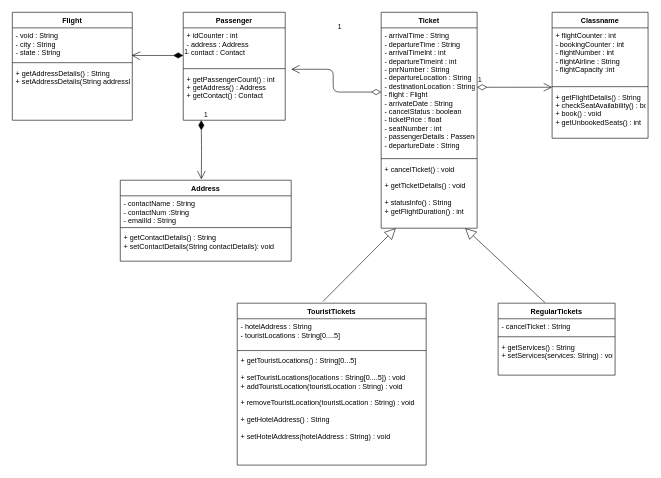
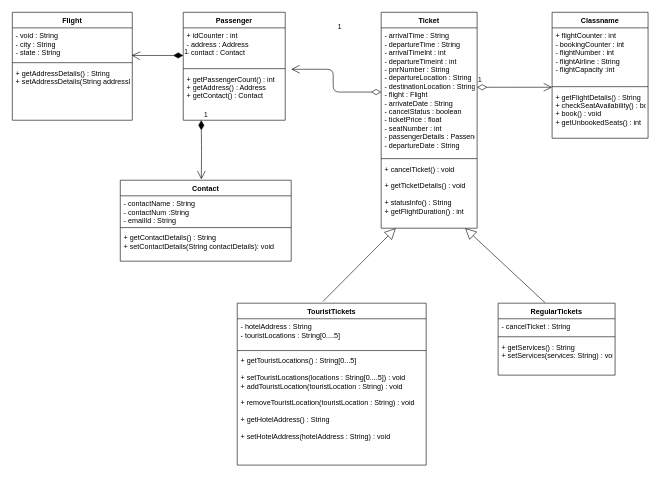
  <mxCell id="0" />
  <mxCell id="1" parent="0" />
  <mxCell id="2" value="Flight" style="swimlane;fontStyle=1;align=center;verticalAlign=top;childLayout=stackLayout;horizontal=1;startSize=26;horizontalStack=0;resizeParent=1;resizeParentMax=0;resizeLast=0;collapsible=1;marginBottom=0;" vertex="1" parent="1"><mxGeometry x="20" y="20" width="200" height="180" as="geometry" /></mxCell>
  <mxCell id="3" value="- void : String&#10;- city : String&#10;- state : String&#10;" style="text;strokeColor=none;fillColor=none;align=left;verticalAlign=top;spacingLeft=4;spacingRight=4;overflow=hidden;rotatable=0;points=[[0,0.5],[1,0.5]];portConstraint=eastwest;" vertex="1" parent="2"><mxGeometry y="26" width="200" height="54" as="geometry" /></mxCell>
  <mxCell id="4" value="" style="line;strokeWidth=1;fillColor=none;align=left;verticalAlign=middle;spacingTop=-1;spacingLeft=3;spacingRight=3;rotatable=0;labelPosition=right;points=[];portConstraint=eastwest;" vertex="1" parent="2"><mxGeometry y="80" width="200" height="8" as="geometry" /></mxCell>
  <mxCell id="5" value="+ getAddressDetails() : String&#10;+ setAddressDetails(String addressDetails) : void&#10;" style="text;strokeColor=none;fillColor=none;align=left;verticalAlign=top;spacingLeft=4;spacingRight=4;overflow=hidden;rotatable=0;points=[[0,0.5],[1,0.5]];portConstraint=eastwest;" vertex="1" parent="2"><mxGeometry y="88" width="200" height="92" as="geometry" /></mxCell>
  <mxCell id="6" value="Passenger" style="swimlane;fontStyle=1;align=center;verticalAlign=top;childLayout=stackLayout;horizontal=1;startSize=26;horizontalStack=0;resizeParent=1;resizeParentMax=0;resizeLast=0;collapsible=1;marginBottom=0;" vertex="1" parent="1"><mxGeometry x="305" y="20" width="170" height="180" as="geometry" /></mxCell>
  <mxCell id="7" value="+ idCounter : int&#10;- address : Address&#10;- contact : Contact &#10;" style="text;strokeColor=none;fillColor=none;align=left;verticalAlign=top;spacingLeft=4;spacingRight=4;overflow=hidden;rotatable=0;points=[[0,0.5],[1,0.5]];portConstraint=eastwest;" vertex="1" parent="6"><mxGeometry y="26" width="170" height="64" as="geometry" /></mxCell>
  <mxCell id="8" value="" style="line;strokeWidth=1;fillColor=none;align=left;verticalAlign=middle;spacingTop=-1;spacingLeft=3;spacingRight=3;rotatable=0;labelPosition=right;points=[];portConstraint=eastwest;" vertex="1" parent="6"><mxGeometry y="90" width="170" height="8" as="geometry" /></mxCell>
  <mxCell id="9" value="+ getPassengerCount() : int&#10;+ getAddress() : Address &#10;+ getContact() : Contact&#10;" style="text;strokeColor=none;fillColor=none;align=left;verticalAlign=top;spacingLeft=4;spacingRight=4;overflow=hidden;rotatable=0;points=[[0,0.5],[1,0.5]];portConstraint=eastwest;" vertex="1" parent="6"><mxGeometry y="98" width="170" height="82" as="geometry" /></mxCell>
  <mxCell id="10" value="Ticket" style="swimlane;fontStyle=1;align=center;verticalAlign=top;childLayout=stackLayout;horizontal=1;startSize=26;horizontalStack=0;resizeParent=1;resizeParentMax=0;resizeLast=0;collapsible=1;marginBottom=0;" vertex="1" parent="1"><mxGeometry x="635" y="20" width="160" height="360" as="geometry" /></mxCell>
  <mxCell id="11" value="- arrivalTime : String&#10;- departureTime : String&#10;- arrivalTimeInt : int&#10;- departureTimeint : int&#10;- pnrNumber : String&#10;- departureLocation : String&#10;- destinationLocation : String&#10;- flight : Flight&#10;- arrivateDate : String&#10;- cancelStatus : boolean&#10;- ticketPrice : float&#10;- seatNumber : int&#10;- passengerDetails : Passenger&#10;- departureDate : String &#10;&#10;&#10;" style="text;strokeColor=none;fillColor=none;align=left;verticalAlign=top;spacingLeft=4;spacingRight=4;overflow=hidden;rotatable=0;points=[[0,0.5],[1,0.5]];portConstraint=eastwest;" vertex="1" parent="10"><mxGeometry y="26" width="160" height="214" as="geometry" /></mxCell>
  <mxCell id="12" value="" style="line;strokeWidth=1;fillColor=none;align=left;verticalAlign=middle;spacingTop=-1;spacingLeft=3;spacingRight=3;rotatable=0;labelPosition=right;points=[];portConstraint=eastwest;" vertex="1" parent="10"><mxGeometry y="240" width="160" height="8" as="geometry" /></mxCell>
  <mxCell id="13" value="+ cancelTicket() : void &#10;&#10;+ getTicketDetails() : void &#10;&#10;+ statusInfo() : String&#10;+ getFlightDuration() : int&#10;" style="text;strokeColor=none;fillColor=none;align=left;verticalAlign=top;spacingLeft=4;spacingRight=4;overflow=hidden;rotatable=0;points=[[0,0.5],[1,0.5]];portConstraint=eastwest;" vertex="1" parent="10"><mxGeometry y="248" width="160" height="112" as="geometry" /></mxCell>
  <mxCell id="14" value="Classname" style="swimlane;fontStyle=1;align=center;verticalAlign=top;childLayout=stackLayout;horizontal=1;startSize=26;horizontalStack=0;resizeParent=1;resizeParentMax=0;resizeLast=0;collapsible=1;marginBottom=0;" vertex="1" parent="1"><mxGeometry x="920" y="20" width="160" height="210" as="geometry" /></mxCell>
  <mxCell id="15" value="+ flightCounter : int&#10;- bookingCounter : int&#10;- flightNumber : int&#10;- flightAirline : String&#10;- flightCapacity :int&#10;" style="text;strokeColor=none;fillColor=none;align=left;verticalAlign=top;spacingLeft=4;spacingRight=4;overflow=hidden;rotatable=0;points=[[0,0.5],[1,0.5]];portConstraint=eastwest;" vertex="1" parent="14"><mxGeometry y="26" width="160" height="94" as="geometry" /></mxCell>
  <mxCell id="16" value="" style="line;strokeWidth=1;fillColor=none;align=left;verticalAlign=middle;spacingTop=-1;spacingLeft=3;spacingRight=3;rotatable=0;labelPosition=right;points=[];portConstraint=eastwest;" vertex="1" parent="14"><mxGeometry y="120" width="160" height="8" as="geometry" /></mxCell>
  <mxCell id="17" value="+ getFlightDetails() : String&#10;+ checkSeatAvailability() : boolean&#10;+ book() : void&#10;+ getUnbookedSeats() : int&#10;" style="text;strokeColor=none;fillColor=none;align=left;verticalAlign=top;spacingLeft=4;spacingRight=4;overflow=hidden;rotatable=0;points=[[0,0.5],[1,0.5]];portConstraint=eastwest;" vertex="1" parent="14"><mxGeometry y="128" width="160" height="82" as="geometry" /></mxCell>
  <mxCell id="18" value="TouristTickets" style="swimlane;fontStyle=1;align=center;verticalAlign=top;childLayout=stackLayout;horizontal=1;startSize=26;horizontalStack=0;resizeParent=1;resizeParentMax=0;resizeLast=0;collapsible=1;marginBottom=0;" vertex="1" parent="1"><mxGeometry x="395" y="505" width="315" height="270" as="geometry" /></mxCell>
  <mxCell id="19" value="- hotelAddress : String&#10;- touristLocations : String[0....5]&#10;" style="text;strokeColor=none;fillColor=none;align=left;verticalAlign=top;spacingLeft=4;spacingRight=4;overflow=hidden;rotatable=0;points=[[0,0.5],[1,0.5]];portConstraint=eastwest;" vertex="1" parent="18"><mxGeometry y="26" width="315" height="49" as="geometry" /></mxCell>
  <mxCell id="20" value="" style="line;strokeWidth=1;fillColor=none;align=left;verticalAlign=middle;spacingTop=-1;spacingLeft=3;spacingRight=3;rotatable=0;labelPosition=right;points=[];portConstraint=eastwest;" vertex="1" parent="18"><mxGeometry y="75" width="315" height="8" as="geometry" /></mxCell>
  <mxCell id="21" value="+ getTouristLocations() : String[0...5]&#10;&#10;+ setTouristLocations(locations : String[0....5]) : void&#10;+ addTouristLocation(touristLocation : String) : void&#10;&#10;+ removeTouristLocation(touristLocation : String) : void&#10;&#10;+ getHotelAddress() : String&#10;&#10;+ setHotelAddress(hotelAddress : String) : void&#10;" style="text;strokeColor=none;fillColor=none;align=left;verticalAlign=top;spacingLeft=4;spacingRight=4;overflow=hidden;rotatable=0;points=[[0,0.5],[1,0.5]];portConstraint=eastwest;" vertex="1" parent="18"><mxGeometry y="83" width="315" height="187" as="geometry" /></mxCell>
  <mxCell id="22" value="RegularTickets" style="swimlane;fontStyle=1;align=center;verticalAlign=top;childLayout=stackLayout;horizontal=1;startSize=26;horizontalStack=0;resizeParent=1;resizeParentMax=0;resizeLast=0;collapsible=1;marginBottom=0;" vertex="1" parent="1"><mxGeometry x="830" y="505" width="195" height="120" as="geometry" /></mxCell>
  <mxCell id="23" value="- cancelTicket : String" style="text;strokeColor=none;fillColor=none;align=left;verticalAlign=top;spacingLeft=4;spacingRight=4;overflow=hidden;rotatable=0;points=[[0,0.5],[1,0.5]];portConstraint=eastwest;" vertex="1" parent="22"><mxGeometry y="26" width="195" height="26" as="geometry" /></mxCell>
  <mxCell id="24" value="" style="line;strokeWidth=1;fillColor=none;align=left;verticalAlign=middle;spacingTop=-1;spacingLeft=3;spacingRight=3;rotatable=0;labelPosition=right;points=[];portConstraint=eastwest;" vertex="1" parent="22"><mxGeometry y="52" width="195" height="8" as="geometry" /></mxCell>
  <mxCell id="25" value="+ getServices() : String&#10;+ setServices(services: String) : void&#10;" style="text;strokeColor=none;fillColor=none;align=left;verticalAlign=top;spacingLeft=4;spacingRight=4;overflow=hidden;rotatable=0;points=[[0,0.5],[1,0.5]];portConstraint=eastwest;" vertex="1" parent="22"><mxGeometry y="60" width="195" height="60" as="geometry" /></mxCell>
  <mxCell id="26" value="" style="endArrow=block;endSize=16;endFill=0;html=1;exitX=0.454;exitY=-0.011;exitDx=0;exitDy=0;exitPerimeter=0;" edge="1" parent="1" source="18" target="13"><mxGeometry x="0.019" y="-7" width="160" relative="1" as="geometry"><mxPoint x="575" y="445" as="sourcePoint" /><mxPoint x="735" y="445" as="targetPoint" /><mxPoint as="offset" /></mxGeometry></mxCell>
  <mxCell id="27" value="" style="endArrow=block;endSize=16;endFill=0;html=1;exitX=0.4;exitY=-0.008;exitDx=0;exitDy=0;exitPerimeter=0;" edge="1" parent="1" source="22" target="13"><mxGeometry x="0.231" y="104" width="160" relative="1" as="geometry"><mxPoint x="590" y="460" as="sourcePoint" /><mxPoint x="750" y="460" as="targetPoint" /><mxPoint as="offset" /></mxGeometry></mxCell>
  <mxCell id="28" value="1" style="endArrow=open;html=1;endSize=12;startArrow=diamondThin;startSize=14;startFill=1;edgeStyle=orthogonalEdgeStyle;align=left;verticalAlign=bottom;entryX=0.474;entryY=-0.011;entryDx=0;entryDy=0;entryPerimeter=0;" edge="1" parent="1" target="29"><mxGeometry x="-1" y="3" relative="1" as="geometry"><mxPoint x="335" y="200" as="sourcePoint" /><mxPoint x="335" y="295" as="targetPoint" /><Array as="points" /></mxGeometry></mxCell>
- <mxCell id="29" value="Address" style="swimlane;fontStyle=1;align=center;verticalAlign=top;childLayout=stackLayout;horizontal=1;startSize=26;horizontalStack=0;resizeParent=1;resizeParentMax=0;resizeLast=0;collapsible=1;marginBottom=0;" vertex="1" parent="1"><mxGeometry x="200" y="300" width="285" height="135" as="geometry" /></mxCell>
+ <mxCell id="29" value="Contact" style="swimlane;fontStyle=1;align=center;verticalAlign=top;childLayout=stackLayout;horizontal=1;startSize=26;horizontalStack=0;resizeParent=1;resizeParentMax=0;resizeLast=0;collapsible=1;marginBottom=0;" vertex="1" parent="1"><mxGeometry x="200" y="300" width="285" height="135" as="geometry" /></mxCell>
  <mxCell id="30" value="- contactName : String&#10;- contactNum :String&#10;- emailId : String&#10;" style="text;strokeColor=none;fillColor=none;align=left;verticalAlign=top;spacingLeft=4;spacingRight=4;overflow=hidden;rotatable=0;points=[[0,0.5],[1,0.5]];portConstraint=eastwest;" vertex="1" parent="29"><mxGeometry y="26" width="285" height="49" as="geometry" /></mxCell>
  <mxCell id="31" value="" style="line;strokeWidth=1;fillColor=none;align=left;verticalAlign=middle;spacingTop=-1;spacingLeft=3;spacingRight=3;rotatable=0;labelPosition=right;points=[];portConstraint=eastwest;" vertex="1" parent="29"><mxGeometry y="75" width="285" height="8" as="geometry" /></mxCell>
  <mxCell id="32" value="+ getContactDetails() : String&#10;+ setContactDetails(String contactDetails): void&#10;" style="text;strokeColor=none;fillColor=none;align=left;verticalAlign=top;spacingLeft=4;spacingRight=4;overflow=hidden;rotatable=0;points=[[0,0.5],[1,0.5]];portConstraint=eastwest;" vertex="1" parent="29"><mxGeometry y="83" width="285" height="52" as="geometry" /></mxCell>
  <mxCell id="33" value="1" style="endArrow=open;html=1;endSize=12;startArrow=diamondThin;startSize=14;startFill=0;edgeStyle=orthogonalEdgeStyle;align=left;verticalAlign=bottom;" edge="1" parent="1"><mxGeometry x="-1" y="3" relative="1" as="geometry"><mxPoint x="795" y="145" as="sourcePoint" /><mxPoint x="920" y="145" as="targetPoint" /><Array as="points"><mxPoint x="840" y="145" /><mxPoint x="840" y="145" /></Array></mxGeometry></mxCell>
  <mxCell id="34" value="1" style="endArrow=open;html=1;endSize=12;startArrow=diamondThin;startSize=14;startFill=1;edgeStyle=orthogonalEdgeStyle;align=left;verticalAlign=bottom;entryX=0.995;entryY=0.846;entryDx=0;entryDy=0;entryPerimeter=0;" edge="1" parent="1" target="3"><mxGeometry x="-1" y="3" relative="1" as="geometry"><mxPoint x="305" y="92" as="sourcePoint" /><mxPoint x="224" y="92" as="targetPoint" /><Array as="points"><mxPoint x="224" y="92" /></Array></mxGeometry></mxCell>
  <mxCell id="35" value="1" style="endArrow=open;html=1;endSize=12;startArrow=diamondThin;startSize=14;startFill=0;edgeStyle=orthogonalEdgeStyle;align=left;verticalAlign=bottom;entryX=1.059;entryY=-0.037;entryDx=0;entryDy=0;entryPerimeter=0;" edge="1" parent="1" source="11" target="9"><mxGeometry x="-0.213" y="-100" relative="1" as="geometry"><mxPoint x="520" y="370" as="sourcePoint" /><mxPoint x="500" y="85" as="targetPoint" /><Array as="points" /><mxPoint as="offset" /></mxGeometry></mxCell>
